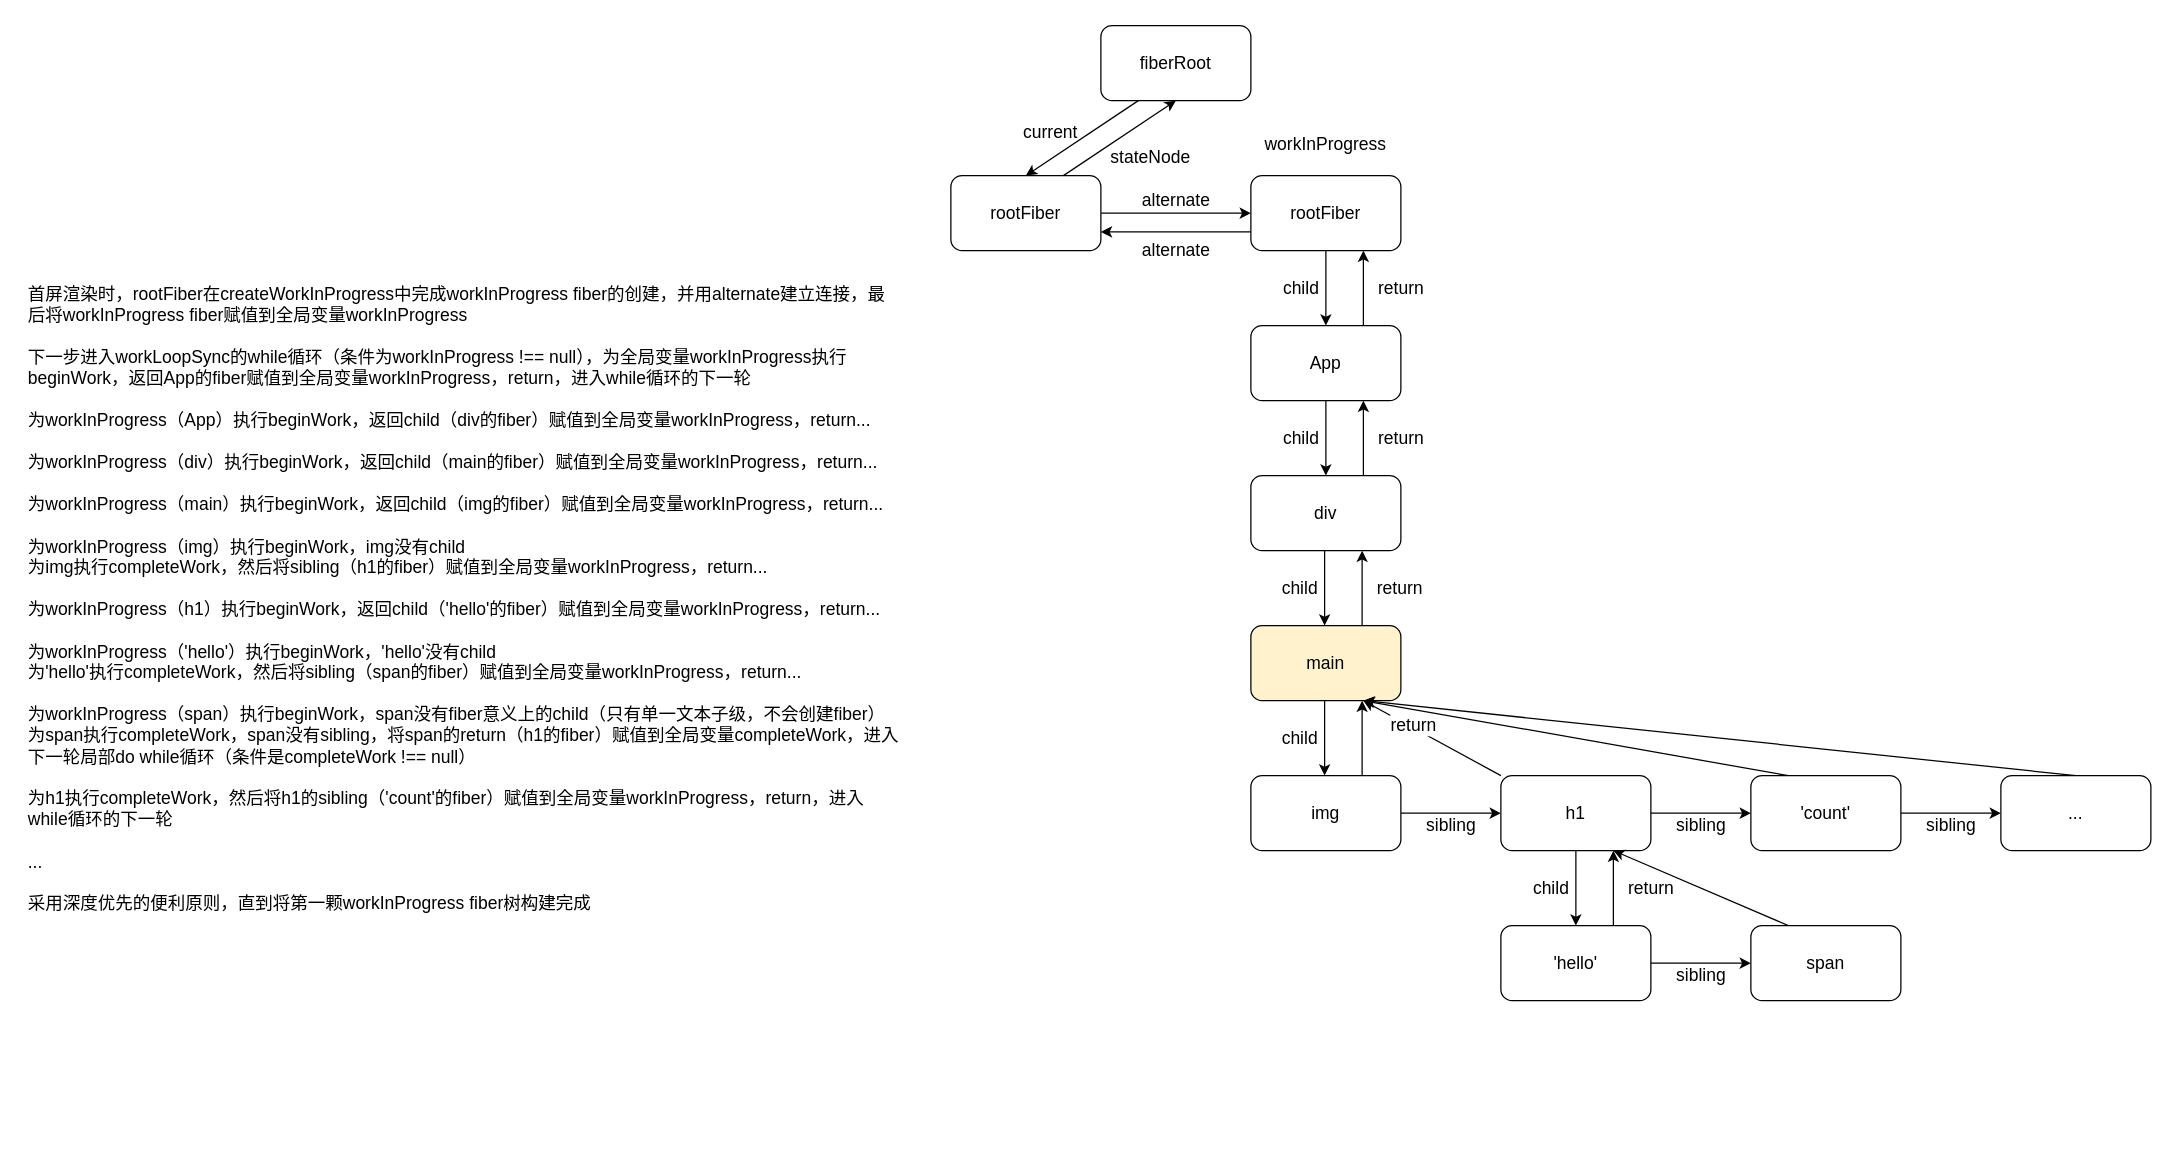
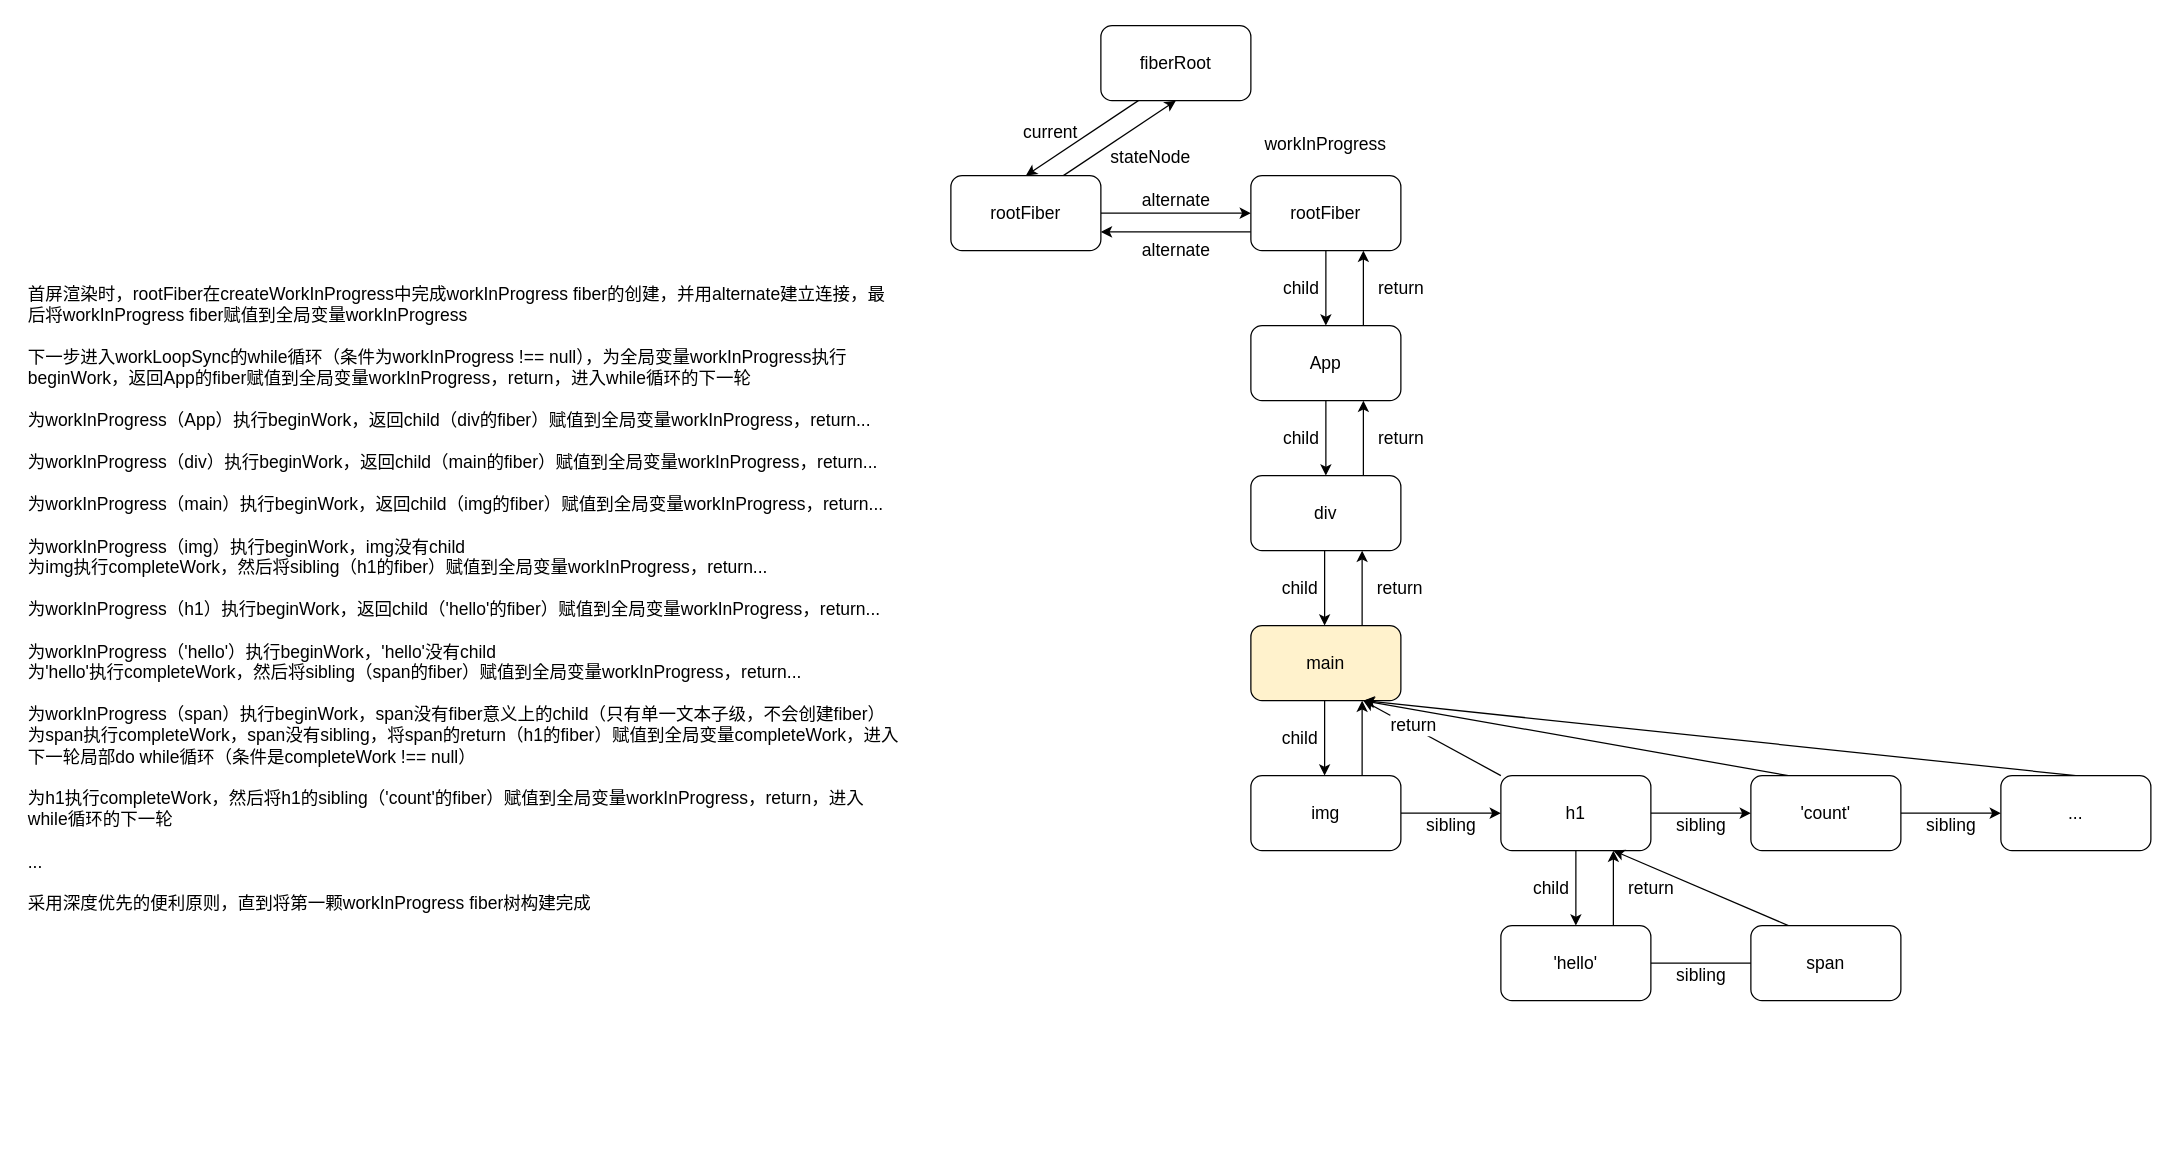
  <mxCell id="0" />
  <mxCell id="1" parent="0" />
  <mxCell id="2" style="edgeStyle=none;html=1;exitX=0.25;exitY=1;exitDx=0;exitDy=0;entryX=0.5;entryY=0;entryDx=0;entryDy=0;" edge="1" parent="1" source="3" target="6"><mxGeometry relative="1" as="geometry" /></mxCell>
  <mxCell id="3" value="fiberRoot" style="rounded=1;whiteSpace=wrap;html=1;fontSize=14;" vertex="1" parent="1"><mxGeometry x="880" y="20" width="120" height="60" as="geometry" /></mxCell>
  <mxCell id="4" value="alternate" style="edgeStyle=none;html=1;exitX=1;exitY=0.5;exitDx=0;exitDy=0;entryX=0;entryY=0.5;entryDx=0;entryDy=0;fontSize=14;" edge="1" parent="1" source="6" target="9"><mxGeometry y="10" relative="1" as="geometry"><mxPoint as="offset" /></mxGeometry></mxCell>
  <mxCell id="5" style="edgeStyle=none;html=1;exitX=0.75;exitY=0;exitDx=0;exitDy=0;entryX=0.5;entryY=1;entryDx=0;entryDy=0;fontSize=14;" edge="1" parent="1" source="6" target="3"><mxGeometry relative="1" as="geometry" /></mxCell>
  <mxCell id="6" value="rootFiber" style="rounded=1;whiteSpace=wrap;html=1;fontSize=14;" vertex="1" parent="1"><mxGeometry x="760" y="140" width="120" height="60" as="geometry" /></mxCell>
  <mxCell id="7" value="alternate" style="edgeStyle=none;html=1;exitX=0;exitY=0.75;exitDx=0;exitDy=0;entryX=1;entryY=0.75;entryDx=0;entryDy=0;fontSize=14;" edge="1" parent="1" source="9" target="6"><mxGeometry y="15" relative="1" as="geometry"><mxPoint as="offset" /></mxGeometry></mxCell>
  <mxCell id="8" value="child" style="edgeStyle=none;html=1;exitX=0.5;exitY=1;exitDx=0;exitDy=0;entryX=0.5;entryY=0;entryDx=0;entryDy=0;fontSize=14;" edge="1" parent="1" source="9" target="14"><mxGeometry y="-20" relative="1" as="geometry"><mxPoint as="offset" /></mxGeometry></mxCell>
  <mxCell id="9" value="rootFiber" style="rounded=1;whiteSpace=wrap;html=1;fontSize=14;" vertex="1" parent="1"><mxGeometry x="1000" y="140" width="120" height="60" as="geometry" /></mxCell>
  <mxCell id="10" value="current" style="text;html=1;strokeColor=none;fillColor=none;align=center;verticalAlign=middle;whiteSpace=wrap;rounded=0;fontSize=14;" vertex="1" parent="1"><mxGeometry x="810" y="90" width="60" height="30" as="geometry" /></mxCell>
  <mxCell id="11" value="stateNode" style="text;html=1;strokeColor=none;fillColor=none;align=center;verticalAlign=middle;whiteSpace=wrap;rounded=0;fontSize=14;" vertex="1" parent="1"><mxGeometry x="890" y="110" width="60" height="30" as="geometry" /></mxCell>
  <mxCell id="12" value="workInProgress" style="text;html=1;strokeColor=none;fillColor=none;align=center;verticalAlign=middle;whiteSpace=wrap;rounded=0;fontSize=14;" vertex="1" parent="1"><mxGeometry x="1030" y="100" width="60" height="30" as="geometry" /></mxCell>
  <mxCell id="13" value="return" style="edgeStyle=none;html=1;exitX=0.75;exitY=0;exitDx=0;exitDy=0;entryX=0.75;entryY=1;entryDx=0;entryDy=0;fontSize=14;" edge="1" parent="1" source="14" target="9"><mxGeometry y="-30" relative="1" as="geometry"><mxPoint as="offset" /></mxGeometry></mxCell>
  <mxCell id="14" value="App" style="rounded=1;whiteSpace=wrap;html=1;fontSize=14;" vertex="1" parent="1"><mxGeometry x="1000" y="260" width="120" height="60" as="geometry" /></mxCell>
  <mxCell id="15" value="div" style="rounded=1;whiteSpace=wrap;html=1;fontSize=14;" vertex="1" parent="1"><mxGeometry x="1000" y="380" width="120" height="60" as="geometry" /></mxCell>
  <mxCell id="16" value="main" style="rounded=1;whiteSpace=wrap;html=1;fontSize=14;fillColor=#fff2cc;" vertex="1" parent="1"><mxGeometry x="1000" y="500" width="120" height="60" as="geometry" /></mxCell>
  <mxCell id="17" value="sibling" style="edgeStyle=none;html=1;exitX=1;exitY=0.5;exitDx=0;exitDy=0;entryX=0;entryY=0.5;entryDx=0;entryDy=0;fontSize=14;" edge="1" parent="1" source="18" target="20"><mxGeometry y="-10" relative="1" as="geometry"><Array as="points"><mxPoint x="1160" y="650" /></Array><mxPoint as="offset" /></mxGeometry></mxCell>
  <mxCell id="18" value="img" style="rounded=1;whiteSpace=wrap;html=1;fontSize=14;" vertex="1" parent="1"><mxGeometry x="1000" y="620" width="120" height="60" as="geometry" /></mxCell>
  <mxCell id="19" style="edgeStyle=none;html=1;exitX=0;exitY=0;exitDx=0;exitDy=0;entryX=0.75;entryY=1;entryDx=0;entryDy=0;fontSize=14;" edge="1" parent="1" source="20" target="16"><mxGeometry relative="1" as="geometry" /></mxCell>
  <mxCell id="20" value="h1" style="rounded=1;whiteSpace=wrap;html=1;fontSize=14;" vertex="1" parent="1"><mxGeometry x="1200" y="620" width="120" height="60" as="geometry" /></mxCell>
  <mxCell id="21" style="edgeStyle=none;html=1;exitX=0.25;exitY=0;exitDx=0;exitDy=0;entryX=0.75;entryY=1;entryDx=0;entryDy=0;fontSize=14;" edge="1" parent="1" source="22" target="16"><mxGeometry relative="1" as="geometry" /></mxCell>
  <mxCell id="22" value="'count'" style="rounded=1;whiteSpace=wrap;html=1;fontSize=14;" vertex="1" parent="1"><mxGeometry x="1400" y="620" width="120" height="60" as="geometry" /></mxCell>
  <mxCell id="23" style="edgeStyle=none;html=1;exitX=0.5;exitY=0;exitDx=0;exitDy=0;entryX=0.75;entryY=1;entryDx=0;entryDy=0;fontSize=14;" edge="1" parent="1" source="24" target="16"><mxGeometry relative="1" as="geometry" /></mxCell>
  <mxCell id="24" value="..." style="rounded=1;whiteSpace=wrap;html=1;fontSize=14;" vertex="1" parent="1"><mxGeometry x="1600" y="620" width="120" height="60" as="geometry" /></mxCell>
  <mxCell id="25" value="'hello'" style="rounded=1;whiteSpace=wrap;html=1;fontSize=14;" vertex="1" parent="1"><mxGeometry x="1200" y="740" width="120" height="60" as="geometry" /></mxCell>
  <mxCell id="26" style="edgeStyle=none;html=1;exitX=0.25;exitY=0;exitDx=0;exitDy=0;fontSize=14;" edge="1" parent="1" source="27"><mxGeometry relative="1" as="geometry"><mxPoint x="1290" y="680" as="targetPoint" /></mxGeometry></mxCell>
  <mxCell id="27" value="span" style="rounded=1;whiteSpace=wrap;html=1;fontSize=14;" vertex="1" parent="1"><mxGeometry x="1400" y="740" width="120" height="60" as="geometry" /></mxCell>
  <mxCell id="28" value="child" style="edgeStyle=none;html=1;entryX=0.5;entryY=0;entryDx=0;entryDy=0;fontSize=14;exitX=0.5;exitY=1;exitDx=0;exitDy=0;" edge="1" parent="1" source="14" target="15"><mxGeometry y="-20" relative="1" as="geometry"><mxPoint x="1140" y="350" as="sourcePoint" /><mxPoint x="1059" y="380" as="targetPoint" /><mxPoint as="offset" /></mxGeometry></mxCell>
  <mxCell id="29" value="return" style="edgeStyle=none;html=1;fontSize=14;entryX=0.75;entryY=1;entryDx=0;entryDy=0;exitX=0.75;exitY=0;exitDx=0;exitDy=0;" edge="1" parent="1" source="15" target="14"><mxGeometry y="-30" relative="1" as="geometry"><mxPoint x="1090" y="380" as="sourcePoint" /><mxPoint x="1150" y="330" as="targetPoint" /><mxPoint as="offset" /></mxGeometry></mxCell>
  <mxCell id="30" value="child" style="edgeStyle=none;html=1;entryX=0.5;entryY=0;entryDx=0;entryDy=0;fontSize=14;exitX=0.5;exitY=1;exitDx=0;exitDy=0;" edge="1" parent="1"><mxGeometry y="-20" relative="1" as="geometry"><mxPoint x="1059" y="440" as="sourcePoint" /><mxPoint x="1059" y="500" as="targetPoint" /><mxPoint as="offset" /></mxGeometry></mxCell>
  <mxCell id="31" value="return" style="edgeStyle=none;html=1;fontSize=14;entryX=0.75;entryY=1;entryDx=0;entryDy=0;exitX=0.75;exitY=0;exitDx=0;exitDy=0;" edge="1" parent="1"><mxGeometry y="-30" relative="1" as="geometry"><mxPoint x="1089" y="500" as="sourcePoint" /><mxPoint x="1089" y="440" as="targetPoint" /><mxPoint as="offset" /></mxGeometry></mxCell>
  <mxCell id="32" value="child" style="edgeStyle=none;html=1;entryX=0.5;entryY=0;entryDx=0;entryDy=0;fontSize=14;exitX=0.5;exitY=1;exitDx=0;exitDy=0;" edge="1" parent="1"><mxGeometry y="-20" relative="1" as="geometry"><mxPoint x="1059" y="560" as="sourcePoint" /><mxPoint x="1059" y="620" as="targetPoint" /><mxPoint as="offset" /></mxGeometry></mxCell>
  <mxCell id="33" value="return" style="edgeStyle=none;html=1;fontSize=14;entryX=0.75;entryY=1;entryDx=0;entryDy=0;exitX=0.75;exitY=0;exitDx=0;exitDy=0;" edge="1" parent="1"><mxGeometry x="0.333" y="-41" relative="1" as="geometry"><mxPoint x="1089" y="620" as="sourcePoint" /><mxPoint x="1089" y="560" as="targetPoint" /><mxPoint as="offset" /></mxGeometry></mxCell>
  <mxCell id="34" value="sibling" style="edgeStyle=none;html=1;exitX=1;exitY=0.5;exitDx=0;exitDy=0;entryX=0;entryY=0.5;entryDx=0;entryDy=0;fontSize=14;" edge="1" parent="1" source="20" target="22"><mxGeometry y="-10" relative="1" as="geometry"><mxPoint x="1130" y="660" as="sourcePoint" /><mxPoint x="1210" y="660" as="targetPoint" /><Array as="points" /><mxPoint as="offset" /></mxGeometry></mxCell>
  <mxCell id="35" value="sibling" style="edgeStyle=none;html=1;exitX=1;exitY=0.5;exitDx=0;exitDy=0;entryX=0;entryY=0.5;entryDx=0;entryDy=0;fontSize=14;" edge="1" parent="1" source="22" target="24"><mxGeometry y="-10" relative="1" as="geometry"><mxPoint x="1330" y="660" as="sourcePoint" /><mxPoint x="1410" y="660" as="targetPoint" /><Array as="points" /><mxPoint as="offset" /></mxGeometry></mxCell>
- <mxCell id="36" value="sibling" style="edgeStyle=none;html=1;exitX=1;exitY=0.5;exitDx=0;exitDy=0;entryX=0;entryY=0.5;entryDx=0;entryDy=0;fontSize=14;" edge="1" parent="1" source="25" target="27"><mxGeometry y="-10" relative="1" as="geometry"><mxPoint x="1340" y="670" as="sourcePoint" /><mxPoint x="1420" y="670" as="targetPoint" /><Array as="points" /><mxPoint as="offset" /></mxGeometry></mxCell>
+ <mxCell id="36" value="sibling" style="edgeStyle=none;html=1;exitX=1;exitY=0.5;exitDx=0;exitDy=0;entryX=0;entryY=0.5;entryDx=0;entryDy=0;fontSize=14;endArrow=none;" edge="1" parent="1" source="25" target="27"><mxGeometry y="-10" relative="1" as="geometry"><mxPoint x="1340" y="670" as="sourcePoint" /><mxPoint x="1420" y="670" as="targetPoint" /><Array as="points" /><mxPoint as="offset" /></mxGeometry></mxCell>
  <mxCell id="37" value="child" style="edgeStyle=none;html=1;entryX=0.5;entryY=0;entryDx=0;entryDy=0;fontSize=14;exitX=0.5;exitY=1;exitDx=0;exitDy=0;" edge="1" parent="1"><mxGeometry y="-20" relative="1" as="geometry"><mxPoint x="1260" y="680" as="sourcePoint" /><mxPoint x="1260" y="740" as="targetPoint" /><mxPoint as="offset" /></mxGeometry></mxCell>
  <mxCell id="38" value="return" style="edgeStyle=none;html=1;fontSize=14;entryX=0.75;entryY=1;entryDx=0;entryDy=0;exitX=0.75;exitY=0;exitDx=0;exitDy=0;" edge="1" parent="1"><mxGeometry y="-30" relative="1" as="geometry"><mxPoint x="1290" y="740" as="sourcePoint" /><mxPoint x="1290" y="680" as="targetPoint" /><mxPoint as="offset" /></mxGeometry></mxCell>
  <mxCell id="39" value="首屏渲染时，rootFiber在createWorkInProgress中完成workInProgress fiber的创建，并用alternate建立连接，最后将workInProgress fiber赋值到全局变量workInProgress&lt;br&gt;&lt;br&gt;下一步进入workLoopSync的while循环（条件为workInProgress !== null），为全局变量workInProgress执行beginWork，返回App的fiber赋值到全局变量workInProgress，return，进入while循环的下一轮&lt;br&gt;&lt;br&gt;为workInProgress（App）执行beginWork，返回child（div的fiber）赋值到全局变量workInProgress，return...&lt;br&gt;&lt;br&gt;为workInProgress（div）执行beginWork，返回child（main的fiber）赋值到全局变量workInProgress，return...&lt;br&gt;&lt;br&gt;为workInProgress（main）执行beginWork，返回child（img的fiber）赋值到全局变量workInProgress，return...&lt;br&gt;&lt;br&gt;为workInProgress（img）执行beginWork，img没有child&lt;br&gt;为img执行completeWork，然后将sibling（h1的fiber）赋值到全局变量workInProgress，return...&lt;br&gt;&lt;br&gt;为workInProgress（h1）执行beginWork，返回child（'hello'的fiber）赋值到全局变量workInProgress，return...&lt;br&gt;&lt;br&gt;为workInProgress（'hello'）执行beginWork，'hello'没有child&lt;br&gt;为'hello'执行completeWork，然后将sibling（span的fiber）赋值到全局变量workInProgress，return...&lt;br&gt;&lt;br&gt;为workInProgress（span）执行beginWork，span没有fiber意义上的child（只有单一文本子级，不会创建fiber）&lt;br&gt;为span执行completeWork，span没有sibling，将span的return（h1的fiber）赋值到全局变量completeWork，进入下一轮局部do while循环（条件是completeWork !== null）&lt;br&gt;&lt;br&gt;为h1执行completeWork，然后将h1的sibling（'count'的fiber）赋值到全局变量workInProgress，return，进入while循环的下一轮&lt;br&gt;&lt;br&gt;...&lt;br&gt;&lt;br&gt;采用深度优先的便利原则，直到将第一颗workInProgress fiber树构建完成" style="text;html=1;strokeColor=none;fillColor=none;align=left;verticalAlign=top;whiteSpace=wrap;rounded=0;fontSize=14;" vertex="1" parent="1"><mxGeometry x="20" y="220" width="700" height="690" as="geometry" /></mxCell>
